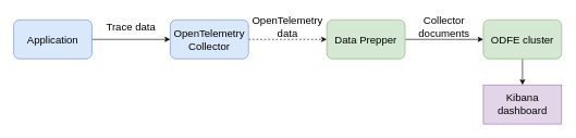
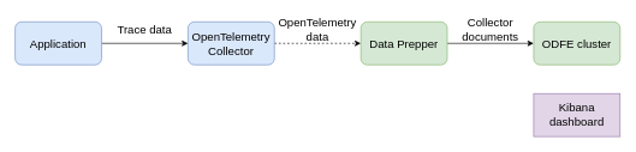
  <mxCell id="0" />
  <mxCell id="1" parent="0" />
  <mxCell id="2" value="" style="edgeStyle=orthogonalEdgeStyle;rounded=0;orthogonalLoop=1;jettySize=auto;html=1;fontSize=16;" parent="1" source="3" target="5" edge="1"><mxGeometry relative="1" as="geometry" /></mxCell>
  <mxCell id="3" value="Application" style="rounded=1;whiteSpace=wrap;html=1;fillColor=#dae8fc;strokeColor=#6c8ebf;fontSize=16;" parent="1" vertex="1"><mxGeometry x="20" y="30" width="120" height="60" as="geometry" /></mxCell>
  <mxCell id="4" value="" style="edgeStyle=orthogonalEdgeStyle;rounded=0;orthogonalLoop=1;jettySize=auto;html=1;fontSize=16;dashed=1;" parent="1" source="5" target="7" edge="1"><mxGeometry relative="1" as="geometry" /></mxCell>
  <mxCell id="5" value="OpenTelemetry Collector" style="rounded=1;whiteSpace=wrap;html=1;fillColor=#dae8fc;strokeColor=#6c8ebf;fontSize=16;" parent="1" vertex="1"><mxGeometry x="260" y="30" width="120" height="60" as="geometry" /></mxCell>
  <mxCell id="6" value="" style="edgeStyle=orthogonalEdgeStyle;rounded=0;orthogonalLoop=1;jettySize=auto;html=1;fontSize=16;" parent="1" source="7" target="9" edge="1"><mxGeometry relative="1" as="geometry" /></mxCell>
  <mxCell id="7" value="Data Prepper" style="rounded=1;whiteSpace=wrap;html=1;fillColor=#d5e8d4;strokeColor=#82b366;fontSize=16;" parent="1" vertex="1"><mxGeometry x="500" y="30" width="120" height="60" as="geometry" /></mxCell>
- <mxCell id="8" value="" style="edgeStyle=orthogonalEdgeStyle;rounded=0;orthogonalLoop=1;jettySize=auto;html=1;fontSize=16;" parent="1" source="9" target="13" edge="1"><mxGeometry relative="1" as="geometry" /></mxCell>
  <mxCell id="9" value="ODFE cluster" style="rounded=1;whiteSpace=wrap;html=1;fillColor=#d5e8d4;strokeColor=#82b366;fontSize=16;" parent="1" vertex="1"><mxGeometry x="740" y="30" width="120" height="60" as="geometry" /></mxCell>
  <mxCell id="10" value="Trace data" style="text;html=1;strokeColor=none;fillColor=none;align=center;verticalAlign=middle;whiteSpace=wrap;rounded=0;fontSize=16;" parent="1" vertex="1"><mxGeometry x="140" y="20" width="120" height="40" as="geometry" /></mxCell>
  <mxCell id="11" value="OpenTelemetry data" style="text;html=1;strokeColor=none;fillColor=none;align=center;verticalAlign=middle;whiteSpace=wrap;rounded=0;fontSize=16;" parent="1" vertex="1"><mxGeometry x="380" y="20" width="120" height="40" as="geometry" /></mxCell>
  <mxCell id="12" value="Collector documents" style="text;html=1;strokeColor=none;fillColor=none;align=center;verticalAlign=middle;whiteSpace=wrap;rounded=0;fontSize=16;" parent="1" vertex="1"><mxGeometry x="620" y="20" width="120" height="40" as="geometry" /></mxCell>
  <mxCell id="13" value="Kibana dashboard" style="rounded=0;whiteSpace=wrap;html=1;fillColor=#e1d5e7;strokeColor=#9673a6;fontSize=16;" parent="1" vertex="1"><mxGeometry x="740" y="130" width="120" height="60" as="geometry" /></mxCell>
